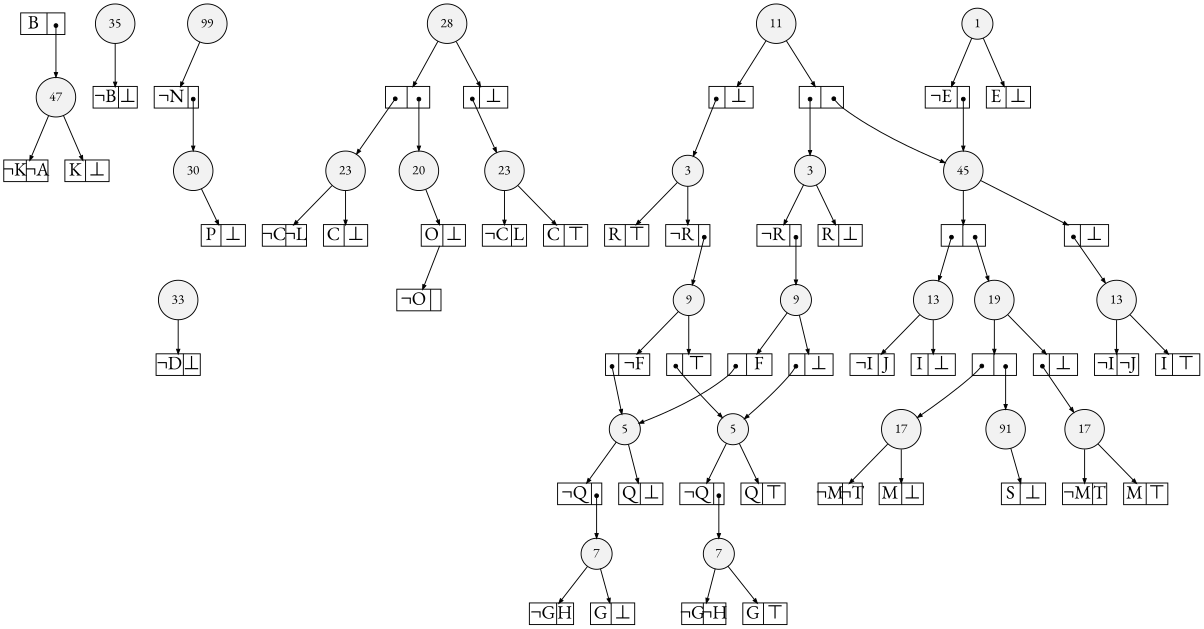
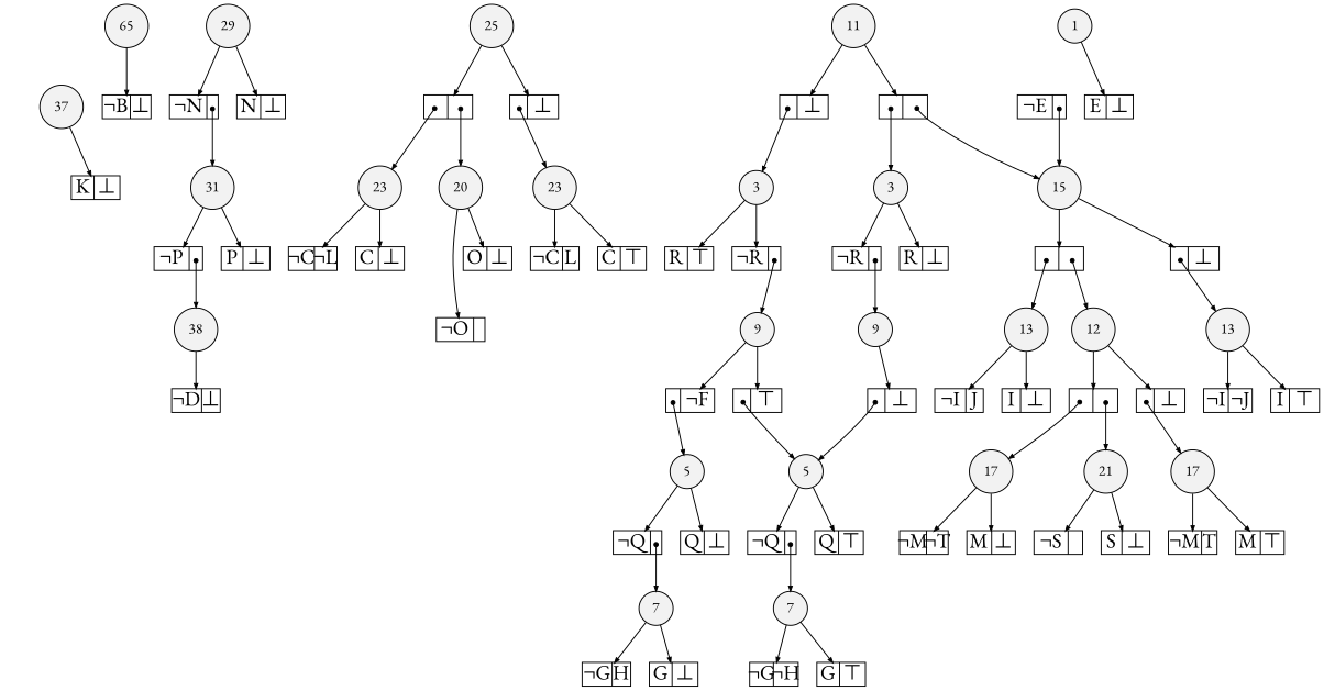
  digraph {
    fontname="EB Garamond"
    node [fillcolor=white fontname="EB Garamond" shape=record style=filled fixedsize=true fontsize=20]
    edge [arrowsize=.50 fontname="EB Garamond"]
-   n1 [fillcolor=gray95 height=.25 label=47 shape=circle width=.25 fixedsize="" fontsize=""]
-   n2 [fillcolor=gray95 height=.25 label=35 shape=circle width=.25 fixedsize="" fontsize=""]
-   n3 [fillcolor=gray95 height=.25 label=33 shape=circle width=.25 fixedsize="" fontsize=""]
-   n4 [fillcolor=gray95 height=.25 label=30 shape=circle width=.25 fixedsize="" fontsize=""]
-   n5 [fillcolor=gray95 height=.25 label=99 shape=circle width=.25 fixedsize="" fontsize=""]
+   n1 [fillcolor=gray95 height=.25 label=37 shape=circle width=.25 fixedsize="" fontsize=""]
+   n2 [fillcolor=gray95 height=.25 label=65 shape=circle width=.25 fixedsize="" fontsize=""]
+   n3 [fillcolor=gray95 height=.25 label=38 shape=circle width=.25 fixedsize="" fontsize=""]
+   n4 [fillcolor=gray95 height=.25 label=31 shape=circle width=.25 fixedsize="" fontsize=""]
+   n5 [fillcolor=gray95 height=.25 label=29 shape=circle width=.25 fixedsize="" fontsize=""]
    n6 [fillcolor=gray95 height=.25 label=20 shape=circle width=.25 fixedsize="" fontsize=""]
-   n7 [fillcolor=gray95 height=.25 label=28 shape=circle width=.25 fixedsize="" fontsize=""]
+   n7 [fillcolor=gray95 height=.25 label=25 shape=circle width=.25 fixedsize="" fontsize=""]
    n8 [fillcolor=gray95 height=.25 label=23 shape=circle width=.25 fixedsize="" fontsize=""]
    n9 [fillcolor=gray95 height=.25 label=23 shape=circle width=.25 fixedsize="" fontsize=""]
-   n10 [fillcolor=gray95 height=.25 label=91 shape=circle width=.25 fixedsize="" fontsize=""]
-   n11 [fillcolor=gray95 height=.25 label=19 shape=circle width=.25 fixedsize="" fontsize=""]
+   n10 [fillcolor=gray95 height=.25 label=21 shape=circle width=.25 fixedsize="" fontsize=""]
+   n11 [fillcolor=gray95 height=.25 label=12 shape=circle width=.25 fixedsize="" fontsize=""]
    n12 [fillcolor=gray95 height=.25 label=17 shape=circle width=.25 fixedsize="" fontsize=""]
    n13 [fillcolor=gray95 height=.25 label=17 shape=circle width=.25 fixedsize="" fontsize=""]
-   n14 [fillcolor=gray95 height=.25 label=45 shape=circle width=.25 fixedsize="" fontsize=""]
+   n14 [fillcolor=gray95 height=.25 label=15 shape=circle width=.25 fixedsize="" fontsize=""]
    n15 [fillcolor=gray95 height=.25 label=13 shape=circle width=.25 fixedsize="" fontsize=""]
    n16 [fillcolor=gray95 height=.25 label=13 shape=circle width=.25 fixedsize="" fontsize=""]
    n17 [fillcolor=gray95 height=.25 label=11 shape=circle width=.25 fixedsize="" fontsize=""]
    n18 [fillcolor=gray95 height=.25 label=9 shape=circle width=.25 fixedsize="" fontsize=""]
    n19 [fillcolor=gray95 height=.25 label=9 shape=circle width=.25 fixedsize="" fontsize=""]
    n20 [fillcolor=gray95 height=.25 label=7 shape=circle width=.25 fixedsize="" fontsize=""]
    n21 [fillcolor=gray95 height=.25 label=7 shape=circle width=.25 fixedsize="" fontsize=""]
    n22 [fillcolor=gray95 height=.25 label=5 shape=circle width=.25 fixedsize="" fontsize=""]
    n23 [fillcolor=gray95 height=.25 label=5 shape=circle width=.25 fixedsize="" fontsize=""]
    n24 [fillcolor=gray95 height=.25 label=3 shape=circle width=.25 fixedsize="" fontsize=""]
    n25 [fillcolor=gray95 height=.25 label=3 shape=circle width=.25 fixedsize="" fontsize=""]
    n26 [fillcolor=gray95 height=.25 label=1 shape=circle width=.25 fixedsize="" fontsize=""]
-   n27 [height=.30 label="<L>&not;K|<R>&not;A" width=.65]
    n28 [height=.30 label="<L>K|<R>&#8869;" width=.65]
    n29 [height=.30 label="<L>&not;B|<R>&#8869;" width=.65]
    n30 [height=.30 label="<L>&not;D|<R>&#8869;" width=.65]
+   n31 [height=.30 label="<L>&not;P|<R>" width=.65]
    n32 [height=.30 label="<L>P|<R>&#8869;" width=.65]
    n33 [height=.30 label="<L>&not;N|<R>" width=.65]
+   n34 [height=.30 label="<L>N|<R>&#8869;" width=.65]
    n35 [height=.30 label="<L>&not;O|<R>" width=.65]
    n36 [height=.30 label="<L>O|<R>&#8869;" width=.65]
    n37 [height=.30 label="<L>|<R>" width=.65]
    n38 [height=.30 label="<L>|<R>&#8869;" width=.65]
    n39 [height=.30 label="<L>&not;C|<R>&not;L" width=.65]
    n40 [height=.30 label="<L>C|<R>&#8869;" width=.65]
    n41 [height=.30 label="<L>&not;C|<R>L" width=.65]
    n42 [height=.30 label="<L>C|<R>&#8868;" width=.65]
+   n43 [height=.30 label="<L>&not;S|<R>" width=.65]
    n44 [height=.30 label="<L>S|<R>&#8869;" width=.65]
    n45 [height=.30 label="<L>|<R>" width=.65]
    n46 [height=.30 label="<L>|<R>&#8869;" width=.65]
    n47 [height=.30 label="<L>&not;M|<R>&not;T" width=.65]
    n48 [height=.30 label="<L>M|<R>&#8869;" width=.65]
    n49 [height=.30 label="<L>&not;M|<R>T" width=.65]
    n50 [height=.30 label="<L>M|<R>&#8868;" width=.65]
    n51 [height=.30 label="<L>|<R>" width=.65]
    n52 [height=.30 label="<L>|<R>&#8869;" width=.65]
    n53 [height=.30 label="<L>&not;I|<R>J" width=.65]
    n54 [height=.30 label="<L>I|<R>&#8869;" width=.65]
    n55 [height=.30 label="<L>&not;I|<R>&not;J" width=.65]
    n56 [height=.30 label="<L>I|<R>&#8868;" width=.65]
    n57 [height=.30 label="<L>|<R>" width=.65]
    n58 [height=.30 label="<L>|<R>&#8869;" width=.65]
-   n59 [height=.30 label="<L>|<R>F" width=.65]
    n60 [height=.30 label="<L>|<R>&#8869;" width=.65]
    n61 [height=.30 label="<L>|<R>&not;F" width=.65]
    n62 [height=.30 label="<L>|<R>&#8868;" width=.65]
    n63 [height=.30 label="<L>&not;G|<R>H" width=.65]
    n64 [height=.30 label="<L>G|<R>&#8869;" width=.65]
    n65 [height=.30 label="<L>&not;G|<R>&not;H" width=.65]
    n66 [height=.30 label="<L>G|<R>&#8868;" width=.65]
    n67 [height=.30 label="<L>&not;Q|<R>" width=.65]
    n68 [height=.30 label="<L>Q|<R>&#8869;" width=.65]
    n69 [height=.30 label="<L>&not;Q|<R>" width=.65]
    n70 [height=.30 label="<L>Q|<R>&#8868;" width=.65]
    n71 [height=.30 label="<L>&not;R|<R>" width=.65]
    n72 [height=.30 label="<L>R|<R>&#8869;" width=.65]
    n73 [height=.30 label="<L>&not;R|<R>" width=.65]
    n74 [height=.30 label="<L>R|<R>&#8868;" width=.65]
    n75 [height=.30 label="<L>&not;E|<R>" width=.65]
    n76 [height=.30 label="<L>E|<R>&#8869;" width=.65]
-   n77 [height=.30 label="<L>B|<R>" width=.65]
    subgraph sub_1 {
      rank=same
      n1
    }
    subgraph sub_2 {
      rank=same
      n2
    }
    subgraph sub_3 {
      rank=same
      n3
    }
    subgraph sub_4 {
      rank=same
      n4
    }
    subgraph sub_5 {
      rank=same
      n5
    }
    subgraph sub_6 {
      rank=same
      n6
    }
    subgraph sub_7 {
      rank=same
      n7
    }
    subgraph sub_8 {
      rank=same
      n8
      n9
    }
    subgraph sub_9 {
      rank=same
      n10
    }
    subgraph sub_10 {
      rank=same
      n11
    }
    subgraph sub_11 {
      rank=same
      n12
      n13
    }
    subgraph sub_12 {
      rank=same
      n14
    }
    subgraph sub_13 {
      rank=same
      n15
      n16
    }
    subgraph sub_14 {
      rank=same
      n17
    }
    subgraph sub_15 {
      rank=same
      n18
      n19
    }
    subgraph sub_16 {
      rank=same
      n20
      n21
    }
    subgraph sub_17 {
      rank=same
      n22
      n23
    }
    subgraph sub_18 {
      rank=same
      n24
      n25
    }
    subgraph sub_19 {
      rank=same
      n26
    }
-   n1 -> n27
    n1 -> n28
    n2 -> n29
    n3 -> n30
+   n4 -> n31
    n4 -> n32
    n5 -> n33
-   n36 -> n35
+   n5 -> n34
+   n6 -> n35
    n6 -> n36
    n7 -> n37
    n7 -> n38
    n8 -> n39
    n8 -> n40
    n9 -> n41
    n9 -> n42
+   n10 -> n43
    n10 -> n44
    n11 -> n45
    n11 -> n46
    n12 -> n47
    n12 -> n48
    n13 -> n49
    n13 -> n50
    n14 -> n51
    n14 -> n52
    n15 -> n53
    n15 -> n54
    n16 -> n55
    n16 -> n56
    n17 -> n57
    n17 -> n58
-   n18 -> n59
    n18 -> n60
    n19 -> n61
    n19 -> n62
    n20 -> n63
    n20 -> n64
    n21 -> n65
    n21 -> n66
    n22 -> n67
    n22 -> n68
    n23 -> n69
    n23 -> n70
    n24 -> n71
    n24 -> n72
    n25 -> n73
    n25 -> n74
-   n26 -> n75
    n26 -> n76
+   n31 -> n3 [arrowtail=dot dir=both tailclip=false tailport="R:c"]
    n33 -> n4 [arrowtail=dot dir=both tailclip=false tailport="R:c"]
    n37 -> n6 [arrowtail=dot dir=both tailclip=false tailport="R:c"]
    n37 -> n8 [arrowtail=dot dir=both tailclip=false tailport="L:c"]
    n38 -> n9 [arrowtail=dot dir=both tailclip=false tailport="L:c"]
    n45 -> n10 [arrowtail=dot dir=both tailclip=false tailport="R:c"]
    n45 -> n12 [arrowtail=dot dir=both tailclip=false tailport="L:c"]
    n46 -> n13 [arrowtail=dot dir=both tailclip=false tailport="L:c"]
    n51 -> n11 [arrowtail=dot dir=both tailclip=false tailport="R:c"]
    n51 -> n15 [arrowtail=dot dir=both tailclip=false tailport="L:c"]
    n52 -> n16 [arrowtail=dot dir=both tailclip=false tailport="L:c"]
    n57 -> n14 [arrowtail=dot dir=both tailclip=false tailport="R:c"]
    n57 -> n24 [arrowtail=dot dir=both tailclip=false tailport="L:c"]
    n58 -> n25 [arrowtail=dot dir=both tailclip=false tailport="L:c"]
-   n59 -> n22 [arrowtail=dot dir=both tailclip=false tailport="L:c"]
    n60 -> n23 [arrowtail=dot dir=both tailclip=false tailport="L:c"]
    n61 -> n22 [arrowtail=dot dir=both tailclip=false tailport="L:c"]
    n62 -> n23 [arrowtail=dot dir=both tailclip=false tailport="L:c"]
    n67 -> n20 [arrowtail=dot dir=both tailclip=false tailport="R:c"]
    n69 -> n21 [arrowtail=dot dir=both tailclip=false tailport="R:c"]
    n71 -> n18 [arrowtail=dot dir=both tailclip=false tailport="R:c"]
    n73 -> n19 [arrowtail=dot dir=both tailclip=false tailport="R:c"]
    n75 -> n14 [arrowtail=dot dir=both tailclip=false tailport="R:c"]
-   n77 -> n1 [arrowtail=dot dir=both tailclip=false tailport="R:c"]
  }
